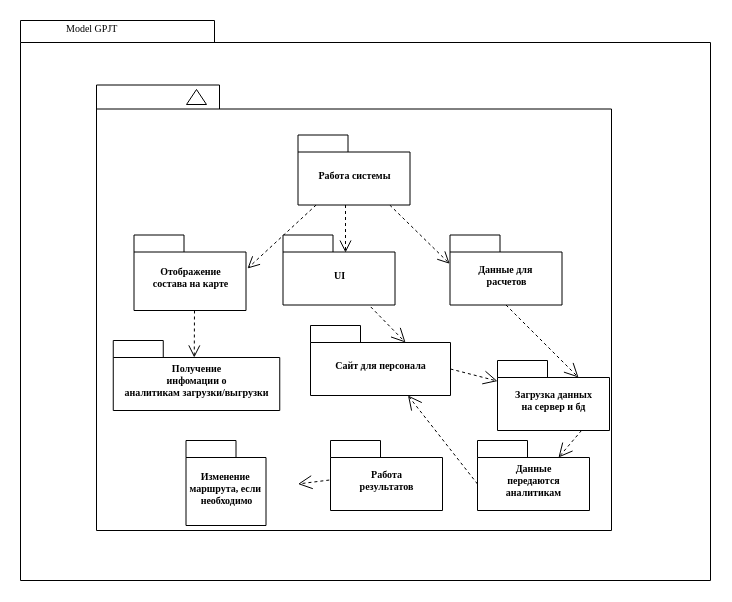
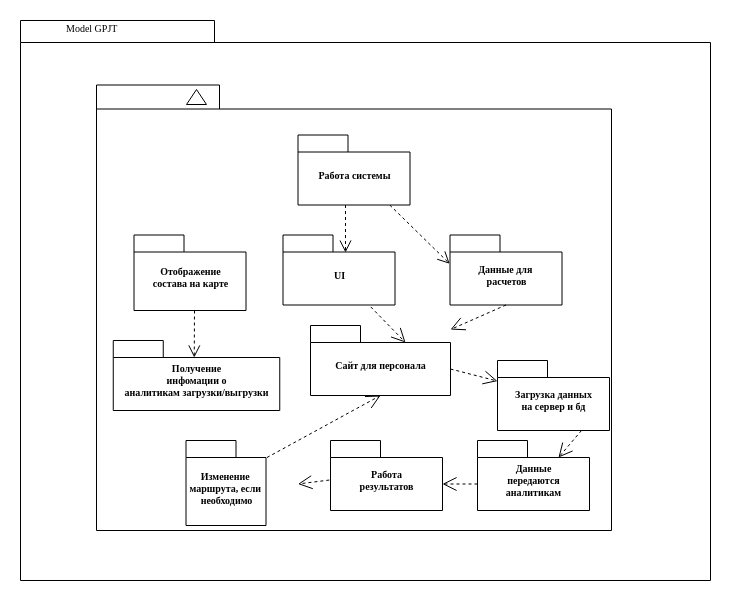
  <mxCell id="0" />
  <mxCell id="1" parent="0" />
  <mxCell id="2" value="" style="shape=folder;fontStyle=1;spacingTop=10;tabWidth=194;tabHeight=22;tabPosition=left;html=1;rounded=0;shadow=0;comic=0;labelBackgroundColor=none;strokeWidth=1;fillColor=none;fontFamily=Verdana;fontSize=10;align=center;" parent="1" vertex="1"><mxGeometry x="20" y="20" width="690" height="560" as="geometry" /></mxCell>
  <mxCell id="3" value="" style="shape=folder;fontStyle=1;spacingTop=10;tabWidth=123;tabHeight=24;tabPosition=left;html=1;rounded=0;shadow=0;comic=0;labelBackgroundColor=none;strokeColor=#000000;strokeWidth=1;fillColor=#ffffff;fontFamily=Verdana;fontSize=10;fontColor=#000000;align=center;" parent="1" vertex="1"><mxGeometry x="96" y="84.5" width="515" height="445.5" as="geometry" /></mxCell>
  <mxCell id="4" style="edgeStyle=elbowEdgeStyle;rounded=0;html=1;entryX=0.559;entryY=0.251;entryPerimeter=0;dashed=1;labelBackgroundColor=none;startFill=0;endArrow=open;endFill=0;endSize=10;fontFamily=Verdana;fontSize=10;" parent="1" source="7" target="9" edge="1"><mxGeometry relative="1" as="geometry" /></mxCell>
  <mxCell id="5" style="edgeStyle=none;rounded=0;html=1;dashed=1;labelBackgroundColor=none;startFill=0;endArrow=open;endFill=0;endSize=10;fontFamily=Verdana;fontSize=10;entryX=-0.003;entryY=0.411;entryPerimeter=0;" parent="1" source="7" target="10" edge="1"><mxGeometry relative="1" as="geometry" /></mxCell>
- <mxCell id="6" style="edgeStyle=none;rounded=0;html=1;dashed=1;labelBackgroundColor=none;startFill=0;endArrow=open;endFill=0;endSize=10;fontFamily=Verdana;fontSize=10;entryX=1.013;entryY=0.444;entryPerimeter=0;" parent="1" source="7" target="8" edge="1"><mxGeometry relative="1" as="geometry" /></mxCell>
  <mxCell id="7" value="Работа системы" style="shape=folder;fontStyle=1;spacingTop=10;tabWidth=50;tabHeight=17;tabPosition=left;html=1;rounded=0;shadow=0;comic=0;labelBackgroundColor=none;strokeColor=#000000;strokeWidth=1;fillColor=#ffffff;fontFamily=Verdana;fontSize=10;fontColor=#000000;align=center;" parent="1" vertex="1"><mxGeometry x="297.5" y="134.5" width="112" height="70" as="geometry" /></mxCell>
  <mxCell id="8" value="Отображение &lt;br&gt;состава на карте" style="shape=folder;fontStyle=1;spacingTop=10;tabWidth=50;tabHeight=17;tabPosition=left;html=1;rounded=0;shadow=0;comic=0;labelBackgroundColor=none;strokeColor=#000000;strokeWidth=1;fillColor=#ffffff;fontFamily=Verdana;fontSize=10;fontColor=#000000;align=center;" parent="1" vertex="1"><mxGeometry x="133.5" y="234.5" width="112" height="75.5" as="geometry" /></mxCell>
  <mxCell id="9" value="UI" style="shape=folder;fontStyle=1;spacingTop=10;tabWidth=50;tabHeight=17;tabPosition=left;html=1;rounded=0;shadow=0;comic=0;labelBackgroundColor=none;strokeColor=#000000;strokeWidth=1;fillColor=#ffffff;fontFamily=Verdana;fontSize=10;fontColor=#000000;align=center;" parent="1" vertex="1"><mxGeometry x="282.5" y="234.5" width="112" height="70" as="geometry" /></mxCell>
  <mxCell id="10" value="Данные для&amp;nbsp;&lt;br&gt;расчетов" style="shape=folder;fontStyle=1;spacingTop=10;tabWidth=50;tabHeight=17;tabPosition=left;html=1;rounded=0;shadow=0;comic=0;labelBackgroundColor=none;strokeColor=#000000;strokeWidth=1;fillColor=#ffffff;fontFamily=Verdana;fontSize=10;fontColor=#000000;align=center;" parent="1" vertex="1"><mxGeometry x="449.5" y="234.5" width="112" height="70" as="geometry" /></mxCell>
  <mxCell id="11" value="" style="triangle;whiteSpace=wrap;html=1;rounded=0;shadow=0;comic=0;labelBackgroundColor=none;strokeColor=#000000;strokeWidth=1;fillColor=#ffffff;fontFamily=Verdana;fontSize=10;fontColor=#000000;align=center;rotation=-90;" parent="1" vertex="1"><mxGeometry x="188.5" y="86.5" width="15" height="20" as="geometry" /></mxCell>
  <mxCell id="12" value="Model GPJT" style="text;html=1;align=left;verticalAlign=top;spacingTop=-4;fontSize=10;fontFamily=Verdana" parent="1" vertex="1"><mxGeometry x="64" y="20" width="130" height="20" as="geometry" /></mxCell>
  <mxCell id="13" value="Получение &lt;br&gt;инфомации о &lt;br&gt;аналитикам загрузки/выгрузки" style="shape=folder;fontStyle=1;spacingTop=10;tabWidth=50;tabHeight=17;tabPosition=left;html=1;rounded=0;shadow=0;comic=0;labelBackgroundColor=none;strokeColor=#000000;strokeWidth=1;fillColor=#ffffff;fontFamily=Verdana;fontSize=10;fontColor=#000000;align=center;" vertex="1" parent="1"><mxGeometry x="112.75" y="340" width="166.5" height="70" as="geometry" /></mxCell>
  <mxCell id="14" style="edgeStyle=none;rounded=0;html=1;dashed=1;labelBackgroundColor=none;startFill=0;endArrow=open;endFill=0;endSize=10;fontFamily=Verdana;fontSize=10;entryX=0;entryY=0;entryPerimeter=0;entryDx=81;entryDy=17;" edge="1" parent="1" target="13"><mxGeometry relative="1" as="geometry"><mxPoint x="194" y="310" as="sourcePoint" /><mxPoint x="125.306" y="373.522" as="targetPoint" /></mxGeometry></mxCell>
  <mxCell id="15" value="Сайт для персонала" style="shape=folder;fontStyle=1;spacingTop=10;tabWidth=50;tabHeight=17;tabPosition=left;html=1;rounded=0;shadow=0;comic=0;labelBackgroundColor=none;strokeColor=#000000;strokeWidth=1;fillColor=#ffffff;fontFamily=Verdana;fontSize=10;fontColor=#000000;align=center;" vertex="1" parent="1"><mxGeometry x="310" y="325" width="140" height="70" as="geometry" /></mxCell>
  <mxCell id="16" value="" style="endArrow=open;endSize=12;dashed=1;html=1;exitX=0.784;exitY=1.028;exitDx=0;exitDy=0;exitPerimeter=0;entryX=0;entryY=0;entryDx=95;entryDy=17;entryPerimeter=0;" edge="1" parent="1" source="9" target="15"><mxGeometry width="160" relative="1" as="geometry"><mxPoint x="220" y="280" as="sourcePoint" /><mxPoint x="380" y="280" as="targetPoint" /></mxGeometry></mxCell>
  <mxCell id="17" value="Загрузка данных&lt;br&gt;на сервер и бд" style="shape=folder;fontStyle=1;spacingTop=10;tabWidth=50;tabHeight=17;tabPosition=left;html=1;rounded=0;shadow=0;comic=0;labelBackgroundColor=none;strokeColor=#000000;strokeWidth=1;fillColor=#ffffff;fontFamily=Verdana;fontSize=10;fontColor=#000000;align=center;" vertex="1" parent="1"><mxGeometry x="497" y="360" width="112" height="70" as="geometry" /></mxCell>
  <mxCell id="18" value="" style="endArrow=open;endSize=12;dashed=1;html=1;exitX=0;exitY=0;exitDx=140;exitDy=43.5;exitPerimeter=0;" edge="1" parent="1" source="15" target="17"><mxGeometry width="160" relative="1" as="geometry"><mxPoint x="300" y="330" as="sourcePoint" /><mxPoint x="460" y="330" as="targetPoint" /></mxGeometry></mxCell>
- <mxCell id="19" value="" style="endArrow=open;endSize=12;dashed=1;html=1;exitX=0.5;exitY=1;exitDx=0;exitDy=0;exitPerimeter=0;entryX=0;entryY=0;entryDx=81;entryDy=17;entryPerimeter=0;" edge="1" parent="1" source="10" target="17"><mxGeometry width="160" relative="1" as="geometry"><mxPoint x="300" y="330" as="sourcePoint" /><mxPoint x="460" y="330" as="targetPoint" /></mxGeometry></mxCell>
+ <mxCell id="19" value="" style="endArrow=open;endSize=12;dashed=1;html=1;exitX=0.5;exitY=1;exitDx=0;exitDy=0;exitPerimeter=0;" edge="1" parent="1" source="10" target="15"><mxGeometry width="160" relative="1" as="geometry"><mxPoint x="300" y="330" as="sourcePoint" /><mxPoint x="460" y="330" as="targetPoint" /></mxGeometry></mxCell>
  <mxCell id="20" value="Данные &lt;br&gt;передаются &lt;br&gt;аналитикам" style="shape=folder;fontStyle=1;spacingTop=10;tabWidth=50;tabHeight=17;tabPosition=left;html=1;rounded=0;shadow=0;comic=0;labelBackgroundColor=none;strokeColor=#000000;strokeWidth=1;fillColor=#ffffff;fontFamily=Verdana;fontSize=10;fontColor=#000000;align=center;" vertex="1" parent="1"><mxGeometry x="477" y="440" width="112" height="70" as="geometry" /></mxCell>
  <mxCell id="21" value="" style="endArrow=open;endSize=12;dashed=1;html=1;exitX=0.75;exitY=1;exitDx=0;exitDy=0;exitPerimeter=0;entryX=0;entryY=0;entryDx=81;entryDy=17;entryPerimeter=0;" edge="1" parent="1" source="17" target="20"><mxGeometry width="160" relative="1" as="geometry"><mxPoint x="300" y="390" as="sourcePoint" /><mxPoint x="460" y="390" as="targetPoint" /></mxGeometry></mxCell>
  <mxCell id="22" value="Работа &lt;br&gt;результатов" style="shape=folder;fontStyle=1;spacingTop=10;tabWidth=50;tabHeight=17;tabPosition=left;html=1;rounded=0;shadow=0;comic=0;labelBackgroundColor=none;strokeColor=#000000;strokeWidth=1;fillColor=#ffffff;fontFamily=Verdana;fontSize=10;fontColor=#000000;align=center;" vertex="1" parent="1"><mxGeometry x="330" y="440" width="112" height="70" as="geometry" /></mxCell>
- <mxCell id="23" value="" style="endArrow=open;endSize=12;dashed=1;html=1;exitX=0;exitY=0;exitDx=0;exitDy=43.5;exitPerimeter=0;" edge="1" parent="1" source="20" target="15"><mxGeometry width="160" relative="1" as="geometry"><mxPoint x="300" y="390" as="sourcePoint" /><mxPoint x="460" y="390" as="targetPoint" /></mxGeometry></mxCell>
+ <mxCell id="23" value="" style="endArrow=open;endSize=12;dashed=1;html=1;entryX=0;entryY=0;entryDx=112;entryDy=43.5;entryPerimeter=0;exitX=0;exitY=0;exitDx=0;exitDy=43.5;exitPerimeter=0;" edge="1" parent="1" source="20" target="22"><mxGeometry width="160" relative="1" as="geometry"><mxPoint x="300" y="390" as="sourcePoint" /><mxPoint x="460" y="390" as="targetPoint" /></mxGeometry></mxCell>
  <mxCell id="24" value="Изменение&amp;nbsp;&lt;br&gt;маршрута, если&amp;nbsp;&lt;br&gt;необходимо" style="shape=folder;fontStyle=1;spacingTop=10;tabWidth=50;tabHeight=17;tabPosition=left;html=1;rounded=0;shadow=0;comic=0;labelBackgroundColor=none;strokeColor=#000000;strokeWidth=1;fillColor=#ffffff;fontFamily=Verdana;fontSize=10;fontColor=#000000;align=center;" vertex="1" parent="1"><mxGeometry x="185.5" y="440" width="80" height="85" as="geometry" /></mxCell>
  <mxCell id="25" value="" style="endArrow=open;endSize=12;dashed=1;html=1;exitX=-0.011;exitY=0.565;exitDx=0;exitDy=0;exitPerimeter=0;entryX=0;entryY=0;entryDx=112;entryDy=43.5;entryPerimeter=0;" edge="1" parent="1" source="22" target="24"><mxGeometry width="160" relative="1" as="geometry"><mxPoint x="300" y="390" as="sourcePoint" /><mxPoint x="460" y="390" as="targetPoint" /></mxGeometry></mxCell>
+ <mxCell id="26" value="" style="endArrow=open;endSize=12;dashed=1;html=1;entryX=0.5;entryY=1;entryDx=0;entryDy=0;entryPerimeter=0;exitX=0;exitY=0;exitDx=81;exitDy=17;exitPerimeter=0;" edge="1" parent="1" source="24" target="15"><mxGeometry width="160" relative="1" as="geometry"><mxPoint x="310" y="290" as="sourcePoint" /><mxPoint x="470" y="290" as="targetPoint" /></mxGeometry></mxCell>
